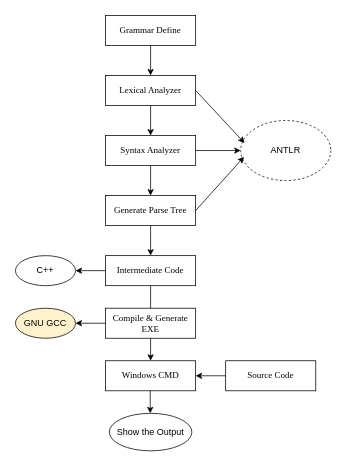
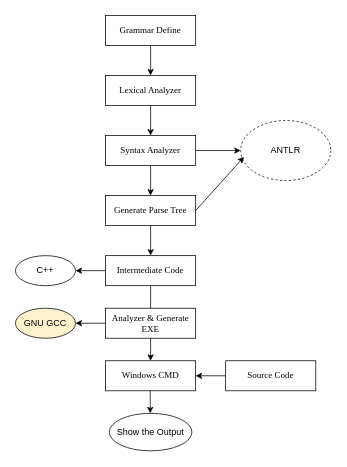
  <mxCell id="0" />
  <mxCell id="1" parent="0" />
  <mxCell id="2" value="&lt;font face=&quot;Times New Roman&quot;&gt;Grammar Define&lt;/font&gt;" style="rounded=0;whiteSpace=wrap;html=1;" parent="1" vertex="1"><mxGeometry x="140" y="20" width="120" height="40" as="geometry" /></mxCell>
  <mxCell id="3" value="&lt;font face=&quot;Times New Roman&quot;&gt;Lexical Analyzer&lt;/font&gt;" style="rounded=0;whiteSpace=wrap;html=1;" parent="1" vertex="1"><mxGeometry x="140" y="100" width="120" height="40" as="geometry" /></mxCell>
  <mxCell id="4" value="&lt;font face=&quot;Times New Roman&quot;&gt;Syntax Analyzer&lt;/font&gt;" style="rounded=0;whiteSpace=wrap;html=1;" parent="1" vertex="1"><mxGeometry x="140" y="180" width="120" height="40" as="geometry" /></mxCell>
  <mxCell id="5" value="&lt;font face=&quot;Times New Roman&quot;&gt;Generate Parse Tree&lt;/font&gt;" style="rounded=0;whiteSpace=wrap;html=1;" parent="1" vertex="1"><mxGeometry x="140" y="260" width="120" height="40" as="geometry" /></mxCell>
  <mxCell id="6" value="&lt;font face=&quot;Times New Roman&quot;&gt;Intermediate Code&lt;/font&gt;" style="rounded=0;whiteSpace=wrap;html=1;" parent="1" vertex="1"><mxGeometry x="140" y="340" width="120" height="40" as="geometry" /></mxCell>
- <mxCell id="7" value="&lt;font face=&quot;Times New Roman&quot;&gt;Compile &amp;amp; Generate EXE&lt;/font&gt;" style="rounded=0;whiteSpace=wrap;html=1;" parent="1" vertex="1"><mxGeometry x="140" y="410" width="120" height="40" as="geometry" /></mxCell>
+ <mxCell id="7" value="&lt;font face=&quot;Times New Roman&quot;&gt;Analyzer &amp;amp; Generate EXE&lt;/font&gt;" style="rounded=0;whiteSpace=wrap;html=1;" parent="1" vertex="1"><mxGeometry x="140" y="410" width="120" height="40" as="geometry" /></mxCell>
  <mxCell id="8" value="C++" style="ellipse;whiteSpace=wrap;html=1;" parent="1" vertex="1"><mxGeometry x="20" y="340" width="80" height="40" as="geometry" /></mxCell>
  <mxCell id="9" value="" style="endArrow=classic;html=1;rounded=0;exitX=0.5;exitY=1;exitDx=0;exitDy=0;entryX=0.5;entryY=0;entryDx=0;entryDy=0;" parent="1" source="2" target="3" edge="1"><mxGeometry width="50" height="50" relative="1" as="geometry"><mxPoint x="390" y="140" as="sourcePoint" /><mxPoint x="440" y="90" as="targetPoint" /></mxGeometry></mxCell>
  <mxCell id="10" value="" style="endArrow=classic;html=1;rounded=0;exitX=0.5;exitY=1;exitDx=0;exitDy=0;entryX=0.5;entryY=0;entryDx=0;entryDy=0;" parent="1" source="3" target="4" edge="1"><mxGeometry width="50" height="50" relative="1" as="geometry"><mxPoint x="400" y="150" as="sourcePoint" /><mxPoint x="450" y="100" as="targetPoint" /></mxGeometry></mxCell>
  <mxCell id="11" value="" style="endArrow=classic;html=1;rounded=0;exitX=0.5;exitY=1;exitDx=0;exitDy=0;entryX=0.5;entryY=0;entryDx=0;entryDy=0;" parent="1" source="4" target="5" edge="1"><mxGeometry width="50" height="50" relative="1" as="geometry"><mxPoint x="410" y="160" as="sourcePoint" /><mxPoint x="460" y="110" as="targetPoint" /></mxGeometry></mxCell>
  <mxCell id="12" value="" style="endArrow=classic;html=1;rounded=0;exitX=0.5;exitY=1;exitDx=0;exitDy=0;entryX=0.5;entryY=0;entryDx=0;entryDy=0;" parent="1" source="5" target="6" edge="1"><mxGeometry width="50" height="50" relative="1" as="geometry"><mxPoint x="420" y="170" as="sourcePoint" /><mxPoint x="470" y="120" as="targetPoint" /></mxGeometry></mxCell>
  <mxCell id="13" value="" style="endArrow=none;html=1;rounded=0;exitX=0.5;exitY=1;exitDx=0;exitDy=0;entryX=0.5;entryY=0;entryDx=0;entryDy=0;" parent="1" source="6" target="7" edge="1"><mxGeometry width="50" height="50" relative="1" as="geometry"><mxPoint x="430" y="180" as="sourcePoint" /><mxPoint x="480" y="130" as="targetPoint" /></mxGeometry></mxCell>
  <mxCell id="14" value="" style="endArrow=classic;html=1;rounded=0;exitX=0;exitY=0.5;exitDx=0;exitDy=0;entryX=1;entryY=0.5;entryDx=0;entryDy=0;" parent="1" source="6" target="8" edge="1"><mxGeometry width="50" height="50" relative="1" as="geometry"><mxPoint x="470" y="220" as="sourcePoint" /><mxPoint x="520" y="170" as="targetPoint" /></mxGeometry></mxCell>
  <mxCell id="15" value="ANTLR" style="ellipse;whiteSpace=wrap;html=1;dashed=1;" vertex="1" parent="1"><mxGeometry x="320" y="160" width="120" height="80" as="geometry" /></mxCell>
- <mxCell id="16" value="" style="endArrow=classic;html=1;rounded=0;exitX=1;exitY=0.5;exitDx=0;exitDy=0;entryX=0.043;entryY=0.375;entryDx=0;entryDy=0;entryPerimeter=0;" edge="1" parent="1" source="3" target="15"><mxGeometry width="50" height="50" relative="1" as="geometry"><mxPoint x="380" y="300" as="sourcePoint" /><mxPoint x="390" y="80" as="targetPoint" /></mxGeometry></mxCell>
  <mxCell id="17" value="" style="endArrow=classic;html=1;rounded=0;exitX=1;exitY=0.5;exitDx=0;exitDy=0;entryX=0;entryY=0.5;entryDx=0;entryDy=0;" edge="1" parent="1" source="4" target="15"><mxGeometry width="50" height="50" relative="1" as="geometry"><mxPoint x="390" y="310" as="sourcePoint" /><mxPoint x="440" y="260" as="targetPoint" /></mxGeometry></mxCell>
  <mxCell id="18" value="" style="endArrow=classic;html=1;rounded=0;exitX=1;exitY=0.5;exitDx=0;exitDy=0;entryX=0.037;entryY=0.605;entryDx=0;entryDy=0;entryPerimeter=0;" edge="1" parent="1" source="5" target="15"><mxGeometry width="50" height="50" relative="1" as="geometry"><mxPoint x="400" y="320" as="sourcePoint" /><mxPoint x="450" y="270" as="targetPoint" /></mxGeometry></mxCell>
  <mxCell id="19" value="&lt;font face=&quot;Times New Roman&quot;&gt;Windows CMD&lt;/font&gt;" style="rounded=0;whiteSpace=wrap;html=1;" vertex="1" parent="1"><mxGeometry x="140" y="480" width="120" height="40" as="geometry" /></mxCell>
  <mxCell id="20" value="" style="endArrow=classic;html=1;rounded=0;entryX=0.5;entryY=0;entryDx=0;entryDy=0;exitX=0.5;exitY=1;exitDx=0;exitDy=0;" edge="1" parent="1" source="7" target="19"><mxGeometry width="50" height="50" relative="1" as="geometry"><mxPoint x="370" y="480" as="sourcePoint" /><mxPoint x="260" y="499" as="targetPoint" /></mxGeometry></mxCell>
  <mxCell id="21" value="GNU GCC" style="ellipse;whiteSpace=wrap;html=1;fillColor=#fff2cc;" vertex="1" parent="1"><mxGeometry x="20" y="410" width="80" height="40" as="geometry" /></mxCell>
  <mxCell id="22" value="" style="endArrow=classic;html=1;rounded=0;exitX=0;exitY=0.5;exitDx=0;exitDy=0;entryX=1;entryY=0.5;entryDx=0;entryDy=0;" edge="1" parent="1" target="21"><mxGeometry width="50" height="50" relative="1" as="geometry"><mxPoint x="140" y="430" as="sourcePoint" /><mxPoint x="520" y="240" as="targetPoint" /></mxGeometry></mxCell>
  <mxCell id="23" value="&lt;font face=&quot;Times New Roman&quot;&gt;Source Code&lt;/font&gt;" style="rounded=0;whiteSpace=wrap;html=1;" vertex="1" parent="1"><mxGeometry x="300" y="480" width="120" height="40" as="geometry" /></mxCell>
  <mxCell id="24" value="" style="endArrow=classic;html=1;rounded=0;exitX=0;exitY=0.5;exitDx=0;exitDy=0;entryX=1;entryY=0.5;entryDx=0;entryDy=0;" edge="1" parent="1" source="23" target="19"><mxGeometry width="50" height="50" relative="1" as="geometry"><mxPoint x="170" y="410" as="sourcePoint" /><mxPoint x="200" y="480" as="targetPoint" /></mxGeometry></mxCell>
  <mxCell id="25" value="Show the Output" style="ellipse;whiteSpace=wrap;html=1;" vertex="1" parent="1"><mxGeometry x="145" y="550" width="110" height="50" as="geometry" /></mxCell>
  <mxCell id="26" value="" style="endArrow=classic;html=1;rounded=0;entryX=0.5;entryY=0;entryDx=0;entryDy=0;exitX=0.5;exitY=1;exitDx=0;exitDy=0;" edge="1" parent="1"><mxGeometry width="50" height="50" relative="1" as="geometry"><mxPoint x="199.5" y="520" as="sourcePoint" /><mxPoint x="199.5" y="550" as="targetPoint" /></mxGeometry></mxCell>
